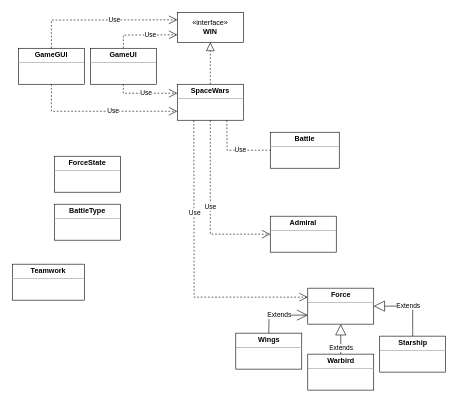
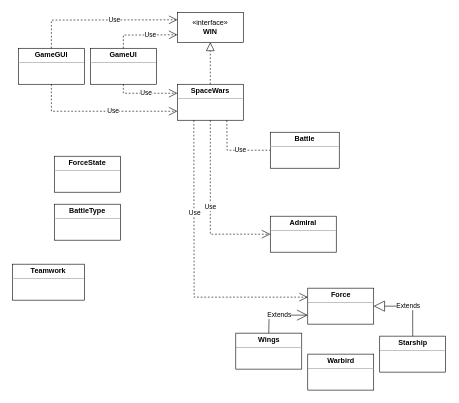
  <mxCell id="0" />
  <mxCell id="1" parent="0" />
  <mxCell id="2" value="«interface»&lt;br&gt;&lt;b&gt;WIN&lt;/b&gt;" style="html=1;whiteSpace=wrap;" vertex="1" parent="1"><mxGeometry x="295" y="20" width="110" height="50" as="geometry" /></mxCell>
  <mxCell id="3" value="&lt;p style=&quot;margin:0px;margin-top:4px;text-align:center;&quot;&gt;&lt;b&gt;Teamwork&lt;/b&gt;&lt;/p&gt;&lt;hr size=&quot;1&quot;&gt;&lt;div style=&quot;height:2px;&quot;&gt;&lt;/div&gt;" style="verticalAlign=top;align=left;overflow=fill;fontSize=12;fontFamily=Helvetica;html=1;whiteSpace=wrap;" vertex="1" parent="1"><mxGeometry x="20" y="440" width="120" height="60" as="geometry" /></mxCell>
  <mxCell id="4" value="&lt;p style=&quot;margin:0px;margin-top:4px;text-align:center;&quot;&gt;&lt;b&gt;SpaceWars&lt;/b&gt;&lt;/p&gt;&lt;hr size=&quot;1&quot;&gt;&lt;div style=&quot;height:2px;&quot;&gt;&lt;/div&gt;" style="verticalAlign=top;align=left;overflow=fill;fontSize=12;fontFamily=Helvetica;html=1;whiteSpace=wrap;" vertex="1" parent="1"><mxGeometry x="295" y="140" width="110" height="60" as="geometry" /></mxCell>
  <mxCell id="5" value="" style="endArrow=block;dashed=1;endFill=0;endSize=12;html=1;rounded=0;entryX=0.5;entryY=1;entryDx=0;entryDy=0;exitX=0.5;exitY=0;exitDx=0;exitDy=0;" edge="1" parent="1" source="4" target="2"><mxGeometry width="160" relative="1" as="geometry"><mxPoint x="370" y="130" as="sourcePoint" /><mxPoint x="330" y="90" as="targetPoint" /></mxGeometry></mxCell>
  <mxCell id="6" value="&lt;p style=&quot;margin:0px;margin-top:4px;text-align:center;&quot;&gt;&lt;b&gt;GameUI&lt;/b&gt;&lt;/p&gt;&lt;hr size=&quot;1&quot;&gt;&lt;div style=&quot;height:2px;&quot;&gt;&lt;/div&gt;" style="verticalAlign=top;align=left;overflow=fill;fontSize=12;fontFamily=Helvetica;html=1;whiteSpace=wrap;" vertex="1" parent="1"><mxGeometry x="150" y="80" width="110" height="60" as="geometry" /></mxCell>
  <mxCell id="7" value="Use" style="endArrow=open;endSize=12;dashed=1;html=1;rounded=0;entryX=0;entryY=0.25;entryDx=0;entryDy=0;exitX=0.5;exitY=1;exitDx=0;exitDy=0;" edge="1" parent="1" source="6" target="4"><mxGeometry width="160" relative="1" as="geometry"><mxPoint x="120" y="180" as="sourcePoint" /><mxPoint x="230" y="180" as="targetPoint" /><Array as="points"><mxPoint x="205" y="155" /></Array></mxGeometry></mxCell>
  <mxCell id="8" value="Use" style="endArrow=open;endSize=12;dashed=1;html=1;rounded=0;exitX=0.5;exitY=0;exitDx=0;exitDy=0;entryX=0;entryY=0.75;entryDx=0;entryDy=0;" edge="1" parent="1" source="6" target="2"><mxGeometry x="0.197" width="160" relative="1" as="geometry"><mxPoint x="130" y="44.5" as="sourcePoint" /><mxPoint x="270" y="60" as="targetPoint" /><Array as="points"><mxPoint x="205" y="58" /></Array><mxPoint as="offset" /></mxGeometry></mxCell>
  <mxCell id="9" value="&lt;p style=&quot;margin:0px;margin-top:4px;text-align:center;&quot;&gt;&lt;b&gt;Admiral&lt;/b&gt;&lt;/p&gt;&lt;hr size=&quot;1&quot;&gt;&lt;div style=&quot;height:2px;&quot;&gt;&lt;/div&gt;" style="verticalAlign=top;align=left;overflow=fill;fontSize=12;fontFamily=Helvetica;html=1;whiteSpace=wrap;" vertex="1" parent="1"><mxGeometry x="450" y="360" width="110" height="60" as="geometry" /></mxCell>
  <mxCell id="10" value="&lt;p style=&quot;margin:0px;margin-top:4px;text-align:center;&quot;&gt;&lt;b&gt;GameGUI&lt;/b&gt;&lt;/p&gt;&lt;hr size=&quot;1&quot;&gt;&lt;div style=&quot;height:2px;&quot;&gt;&lt;/div&gt;" style="verticalAlign=top;align=left;overflow=fill;fontSize=12;fontFamily=Helvetica;html=1;whiteSpace=wrap;" vertex="1" parent="1"><mxGeometry x="30" y="80" width="110" height="60" as="geometry" /></mxCell>
  <mxCell id="11" value="&lt;p style=&quot;margin:0px;margin-top:4px;text-align:center;&quot;&gt;&lt;b&gt;Force&lt;/b&gt;&lt;/p&gt;&lt;hr size=&quot;1&quot;&gt;&lt;div style=&quot;height:2px;&quot;&gt;&lt;/div&gt;" style="verticalAlign=top;align=left;overflow=fill;fontSize=12;fontFamily=Helvetica;html=1;whiteSpace=wrap;" vertex="1" parent="1"><mxGeometry x="512.5" y="480" width="110" height="60" as="geometry" /></mxCell>
  <mxCell id="12" value="&lt;p style=&quot;margin:0px;margin-top:4px;text-align:center;&quot;&gt;&lt;b&gt;Battle&lt;/b&gt;&lt;/p&gt;&lt;hr size=&quot;1&quot;&gt;&lt;div style=&quot;height:2px;&quot;&gt;&lt;/div&gt;" style="verticalAlign=top;align=left;overflow=fill;fontSize=12;fontFamily=Helvetica;html=1;whiteSpace=wrap;" vertex="1" parent="1"><mxGeometry x="450" y="220" width="115" height="60" as="geometry" /></mxCell>
  <mxCell id="13" value="&lt;p style=&quot;margin:0px;margin-top:4px;text-align:center;&quot;&gt;&lt;b&gt;Wings&lt;/b&gt;&lt;/p&gt;&lt;hr size=&quot;1&quot;&gt;&lt;div style=&quot;height:2px;&quot;&gt;&lt;/div&gt;" style="verticalAlign=top;align=left;overflow=fill;fontSize=12;fontFamily=Helvetica;html=1;whiteSpace=wrap;" vertex="1" parent="1"><mxGeometry x="392.5" y="555" width="110" height="60" as="geometry" /></mxCell>
  <mxCell id="14" value="&lt;p style=&quot;margin:0px;margin-top:4px;text-align:center;&quot;&gt;&lt;b&gt;Starship&lt;/b&gt;&lt;/p&gt;&lt;hr size=&quot;1&quot;&gt;&lt;div style=&quot;height:2px;&quot;&gt;&lt;/div&gt;" style="verticalAlign=top;align=left;overflow=fill;fontSize=12;fontFamily=Helvetica;html=1;whiteSpace=wrap;" vertex="1" parent="1"><mxGeometry x="632.5" y="560" width="110" height="60" as="geometry" /></mxCell>
  <mxCell id="15" value="Extends" style="endArrow=block;endSize=16;endFill=0;html=1;rounded=0;exitX=0.5;exitY=0;exitDx=0;exitDy=0;entryX=1;entryY=0.5;entryDx=0;entryDy=0;" edge="1" parent="1" source="14" target="11"><mxGeometry x="0.006" width="160" relative="1" as="geometry"><mxPoint x="542.5" y="530" as="sourcePoint" /><mxPoint x="642.5" y="510" as="targetPoint" /><Array as="points"><mxPoint x="687.5" y="510" /></Array><mxPoint as="offset" /></mxGeometry></mxCell>
  <mxCell id="16" value="&lt;p style=&quot;margin:0px;margin-top:4px;text-align:center;&quot;&gt;&lt;b&gt;Warbird&lt;/b&gt;&lt;/p&gt;&lt;hr size=&quot;1&quot;&gt;&lt;div style=&quot;height:2px;&quot;&gt;&lt;/div&gt;" style="verticalAlign=top;align=left;overflow=fill;fontSize=12;fontFamily=Helvetica;html=1;whiteSpace=wrap;" vertex="1" parent="1"><mxGeometry x="512.5" y="590" width="110" height="60" as="geometry" /></mxCell>
  <mxCell id="17" value="Extends" style="endArrow=open;endSize=16;endFill=0;html=1;rounded=0;entryX=0;entryY=0.75;entryDx=0;entryDy=0;exitX=0.5;exitY=0;exitDx=0;exitDy=0;" edge="1" parent="1" source="13" target="11"><mxGeometry width="160" relative="1" as="geometry"><mxPoint x="342.5" y="509.41" as="sourcePoint" /><mxPoint x="502.5" y="509.41" as="targetPoint" /><Array as="points"><mxPoint x="448" y="525" /></Array><mxPoint as="offset" /></mxGeometry></mxCell>
- <mxCell id="18" value="Extends" style="endArrow=block;endSize=16;endFill=0;html=1;rounded=0;entryX=0.5;entryY=1;entryDx=0;entryDy=0;exitX=0.5;exitY=0;exitDx=0;exitDy=0;" edge="1" parent="1" source="16" target="11"><mxGeometry x="-0.6" width="160" relative="1" as="geometry"><mxPoint x="352.5" y="540" as="sourcePoint" /><mxPoint x="512.5" y="540" as="targetPoint" /><mxPoint as="offset" /></mxGeometry></mxCell>
  <mxCell id="19" value="Use" style="endArrow=open;endSize=12;dashed=1;html=1;rounded=0;exitX=0.5;exitY=1;exitDx=0;exitDy=0;entryX=0;entryY=0.75;entryDx=0;entryDy=0;" edge="1" parent="1" source="10" target="4"><mxGeometry x="0.167" width="160" relative="1" as="geometry"><mxPoint x="90" y="155" as="sourcePoint" /><mxPoint x="180" y="190" as="targetPoint" /><Array as="points"><mxPoint x="85" y="185" /></Array><mxPoint x="-1" as="offset" /></mxGeometry></mxCell>
  <mxCell id="20" value="Use" style="endArrow=open;endSize=12;dashed=1;html=1;rounded=0;exitX=0.5;exitY=0;exitDx=0;exitDy=0;entryX=0;entryY=0.25;entryDx=0;entryDy=0;" edge="1" parent="1" source="10" target="2"><mxGeometry x="0.183" width="160" relative="1" as="geometry"><mxPoint x="90" y="56" as="sourcePoint" /><mxPoint x="180" y="34" as="targetPoint" /><Array as="points"><mxPoint x="85" y="33" /></Array><mxPoint as="offset" /></mxGeometry></mxCell>
  <mxCell id="21" value="Use" style="endArrow=none;endSize=12;dashed=1;html=1;rounded=0;entryX=0;entryY=0.5;entryDx=0;entryDy=0;exitX=0.75;exitY=1;exitDx=0;exitDy=0;" edge="1" parent="1" source="4" target="12"><mxGeometry x="0.2" width="160" relative="1" as="geometry"><mxPoint x="370" y="210" as="sourcePoint" /><mxPoint x="450" y="250" as="targetPoint" /><Array as="points"><mxPoint x="378" y="250" /></Array><mxPoint x="-1" as="offset" /></mxGeometry></mxCell>
  <mxCell id="22" value="&lt;p style=&quot;margin:0px;margin-top:4px;text-align:center;&quot;&gt;&lt;b&gt;BattleType&lt;/b&gt;&lt;/p&gt;&lt;hr size=&quot;1&quot;&gt;&lt;div style=&quot;height:2px;&quot;&gt;&lt;/div&gt;" style="verticalAlign=top;align=left;overflow=fill;fontSize=12;fontFamily=Helvetica;html=1;whiteSpace=wrap;" vertex="1" parent="1"><mxGeometry x="90" y="340" width="110" height="60" as="geometry" /></mxCell>
  <mxCell id="23" value="&lt;p style=&quot;margin:0px;margin-top:4px;text-align:center;&quot;&gt;&lt;b&gt;ForceState&lt;/b&gt;&lt;/p&gt;&lt;hr size=&quot;1&quot;&gt;&lt;div style=&quot;height:2px;&quot;&gt;&lt;/div&gt;" style="verticalAlign=top;align=left;overflow=fill;fontSize=12;fontFamily=Helvetica;html=1;whiteSpace=wrap;" vertex="1" parent="1"><mxGeometry x="90" y="260" width="110" height="60" as="geometry" /></mxCell>
  <mxCell id="24" value="Use" style="endArrow=open;endSize=12;dashed=1;html=1;rounded=0;exitX=0.25;exitY=1;exitDx=0;exitDy=0;entryX=0;entryY=0.25;entryDx=0;entryDy=0;" edge="1" parent="1" source="4" target="11"><mxGeometry x="-0.363" y="1" width="160" relative="1" as="geometry"><mxPoint x="280" y="260" as="sourcePoint" /><mxPoint x="500" y="500" as="targetPoint" /><Array as="points"><mxPoint x="323" y="495" /></Array><mxPoint as="offset" /></mxGeometry></mxCell>
  <mxCell id="25" value="Use" style="endArrow=open;endSize=12;dashed=1;html=1;rounded=0;exitX=0.5;exitY=1;exitDx=0;exitDy=0;entryX=0;entryY=0.5;entryDx=0;entryDy=0;" edge="1" parent="1" source="4" target="9"><mxGeometry width="160" relative="1" as="geometry"><mxPoint x="342.5" y="310" as="sourcePoint" /><mxPoint x="350" y="400" as="targetPoint" /><Array as="points"><mxPoint x="350" y="390" /></Array><mxPoint as="offset" /></mxGeometry></mxCell>
